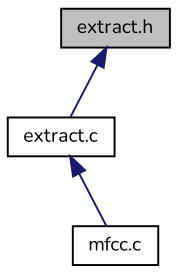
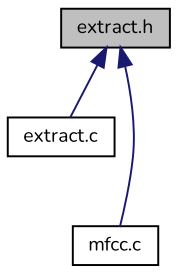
  digraph {
    fontname=Nunito
    node [color=black fillcolor=white fontname=Nunito fontsize=10 shape=record style=filled]
    edge [color=midnightblue dir=back fontname=Nunito fontsize=10 labelfontname=Helvetica labelfontsize=10 style=solid]
    n1 [fillcolor=grey75 fontcolor=black height=0.2 label="extract.h" width=0.4]
    n2 [height=0.2 label="extract.c" width=0.4]
    n3 [height=0.2 label="mfcc.c" width=0.4]
    n1 -> n2
-   n2 -> n3
+   n1 -> n3
  }
